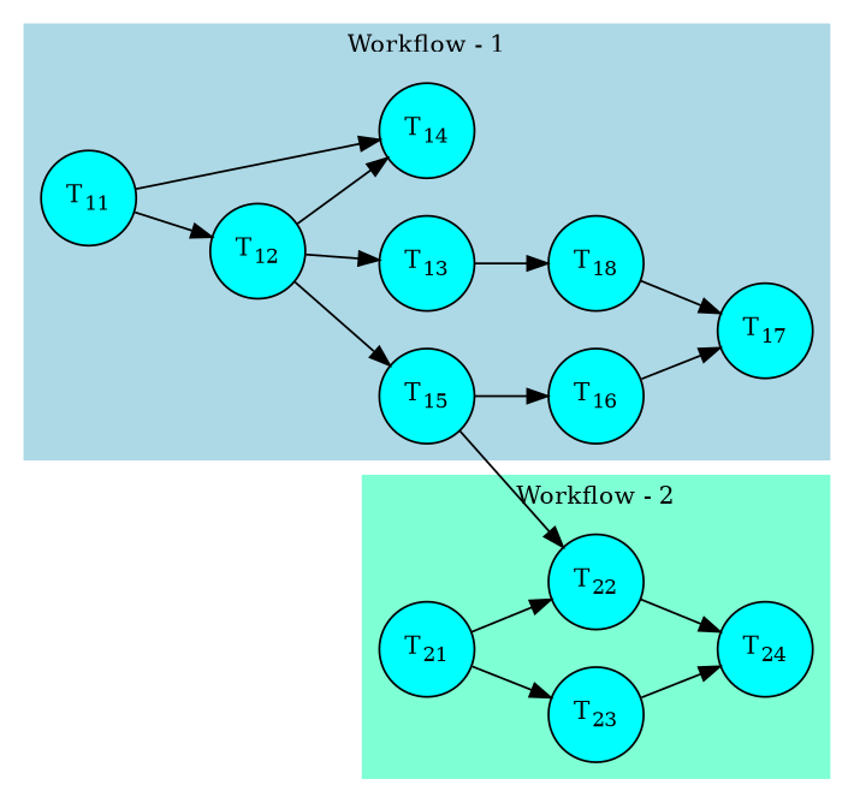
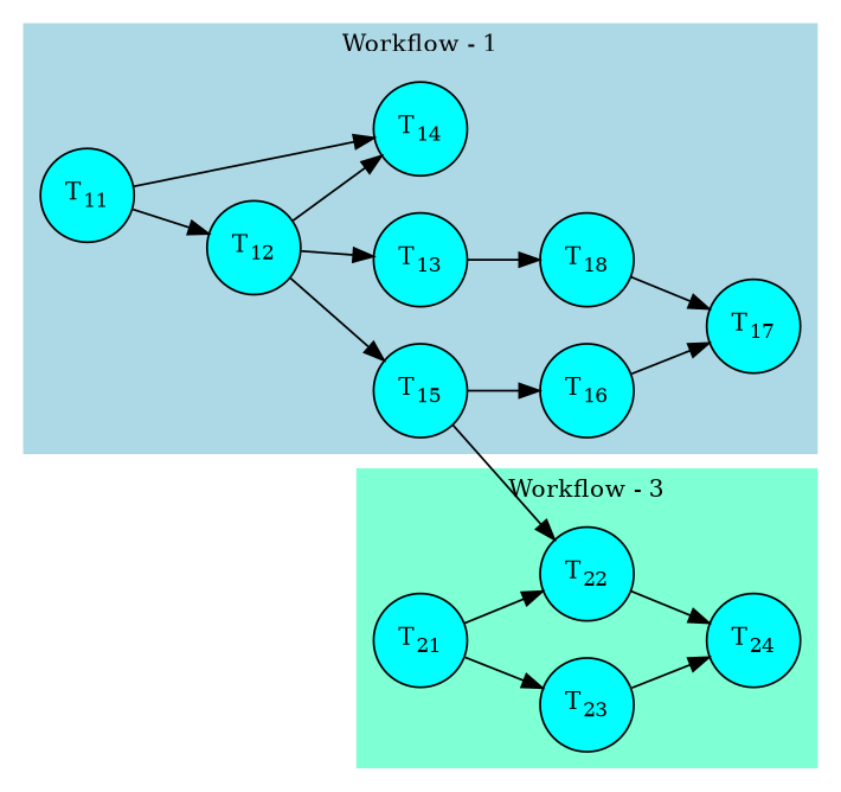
  digraph {
    fontsize=12
    rankdir=LR
    node [fillcolor=cyan fontsize=12 shape=circle style=filled]
    edge [fontsize=12]
    n1 [label=<T<sub>11</sub>>]
    n2 [label=<T<sub>12</sub>>]
    n3 [label=<T<sub>14</sub>>]
    n4 [label=<T<sub>13</sub>>]
    n5 [label=<T<sub>15</sub>>]
    n6 [label=<T<sub>18</sub>>]
    n7 [label=<T<sub>16</sub>>]
    n8 [label=<T<sub>17</sub>>]
    n9 [label=<T<sub>21</sub>>]
    n10 [label=<T<sub>22</sub>>]
    n11 [label=<T<sub>23</sub>>]
    n12 [label=<T<sub>24</sub>>]
    subgraph cluster_1 {
      color=lightblue
      label="Workflow - 1"
      style=filled
      n1
      n2
      n3
      n4
      n5
      n6
      n7
      n8
    }
    subgraph cluster_2 {
      color=aquamarine
-     label="Workflow - 2"
+     label="Workflow - 3"
      style=filled
      n9
      n10
      n11
      n12
    }
    n1 -> n2
    n1 -> n3
    n2 -> n3
    n2 -> n4
    n2 -> n5
    n4 -> n6
    n5 -> n7
    n5 -> n10
    n6 -> n8
    n7 -> n8
    n9 -> n10
    n9 -> n11
    n10 -> n12
    n11 -> n12
  }
